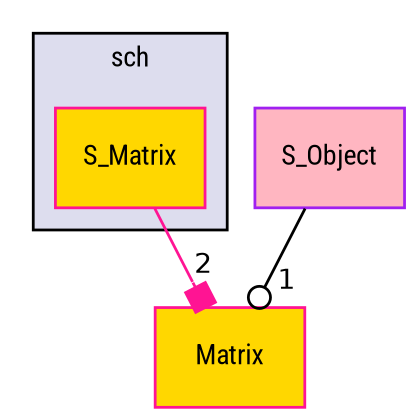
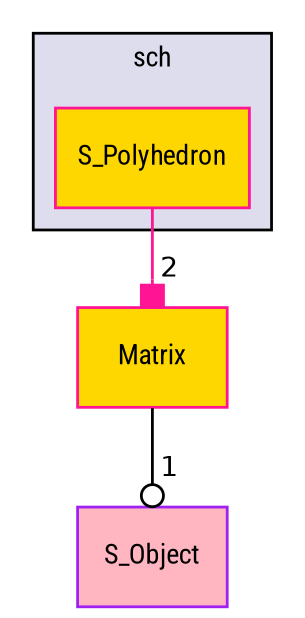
  digraph {
    compound=true
    fontname="Roboto Condensed"
    node [color=deeppink fillcolor=gold fontname="Roboto Condensed" fontsize=10 shape=box style=filled]
    edge [fontname="Roboto Condensed" labeldistance=1.5 labelfontname=Helvetica labelfontsize=10]
-   n1 [label=S_Matrix pencolor=black]
+   n1 [label=S_Polyhedron pencolor=black]
    n2 [label=Matrix]
    n3 [color=purple fillcolor=lightpink label=S_Object]
    subgraph cluster_1 {
      bgcolor="#ddddee"
      fontsize=10
      label=sch
      pencolor=black
      n1
    }
    n1 -> n2 [arrowhead=box color=deeppink headlabel=2]
-   n3 -> n2 [arrowhead=odot color=black headlabel=1]
+   n2 -> n3 [arrowhead=odot color=black headlabel=1]
  }
